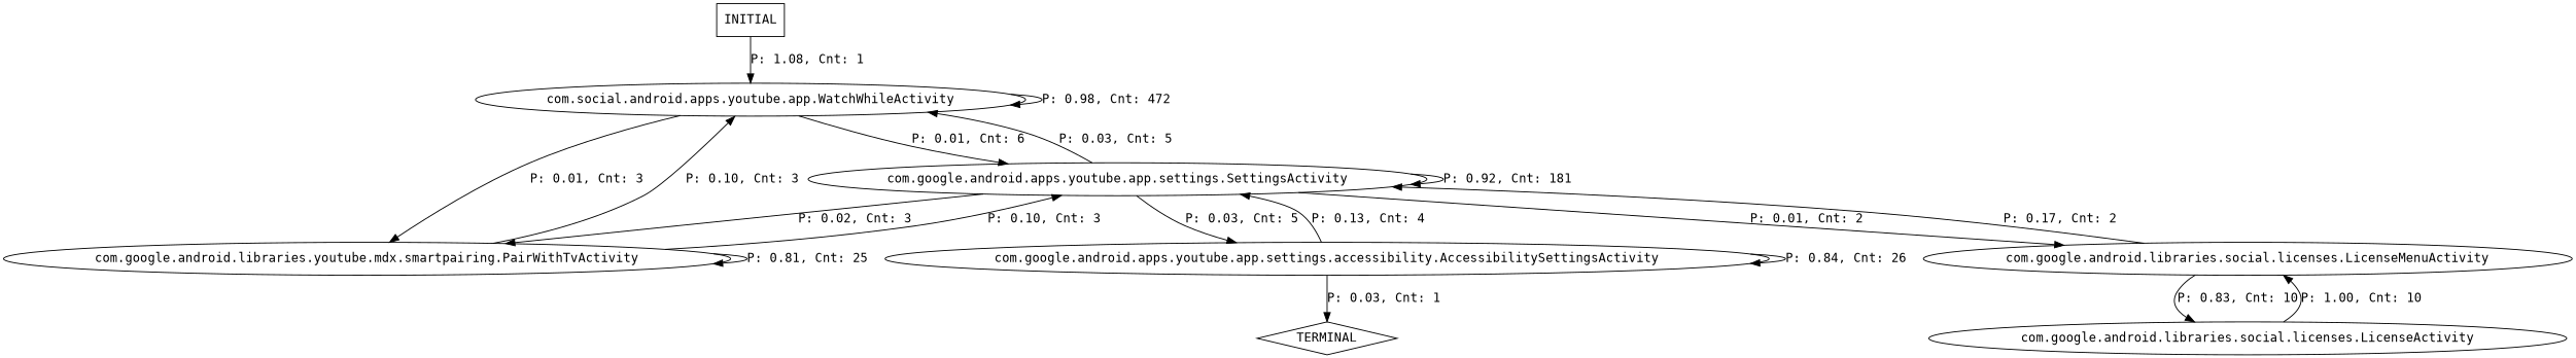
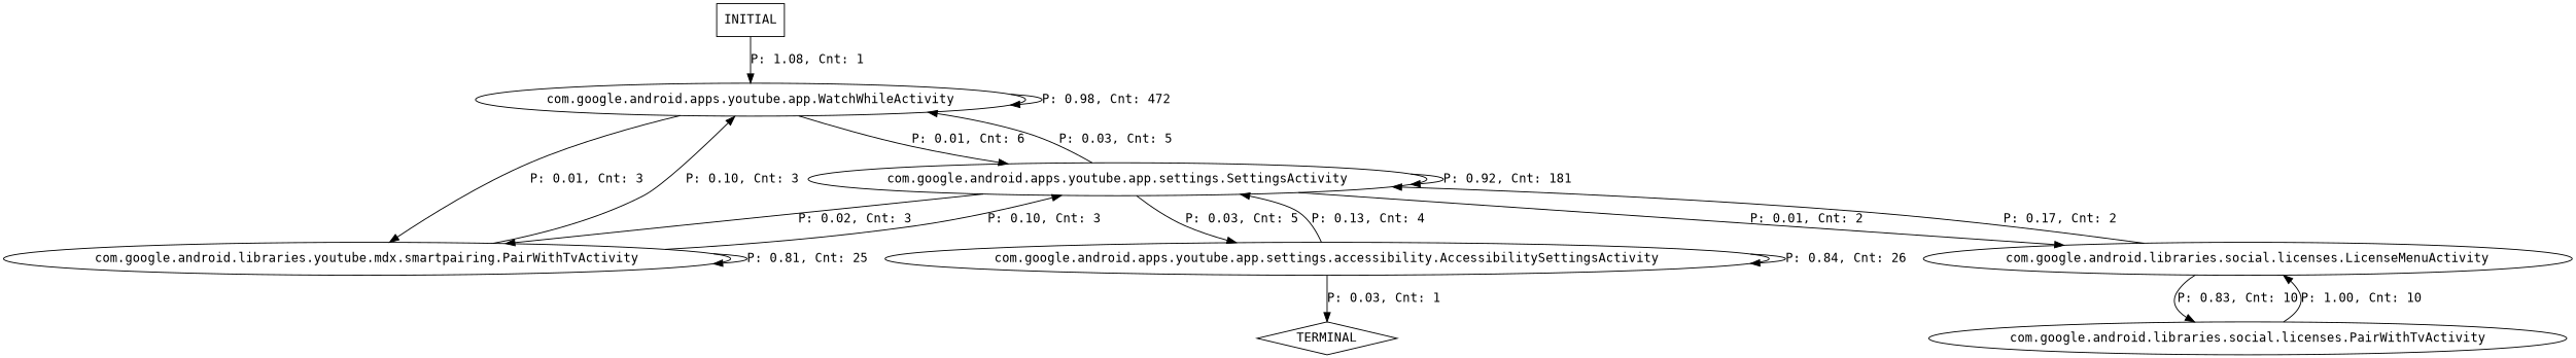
  digraph {
    fontname="DejaVu Sans Mono"
    node [fontname="DejaVu Sans Mono"]
    edge [fontname="DejaVu Sans Mono"]
-   n1 [label="com.social.android.apps.youtube.app.WatchWhileActivity"]
+   n1 [label="com.google.android.apps.youtube.app.WatchWhileActivity"]
    n2 [label="com.google.android.apps.youtube.app.settings.SettingsActivity"]
    n3 [label="com.google.android.libraries.youtube.mdx.smartpairing.PairWithTvActivity"]
    n4 [label="com.google.android.apps.youtube.app.settings.accessibility.AccessibilitySettingsActivity"]
    n5 [label="com.google.android.libraries.social.licenses.LicenseMenuActivity"]
    n6 [label=TERMINAL shape=diamond]
-   n7 [label="com.google.android.libraries.social.licenses.LicenseActivity"]
+   n7 [label="com.google.android.libraries.social.licenses.PairWithTvActivity"]
    n8 [label=INITIAL shape=box]
    n1 -> n1 [label="P: 0.98, Cnt: 472"]
    n1 -> n2 [label="P: 0.01, Cnt: 6"]
    n1 -> n3 [label="P: 0.01, Cnt: 3"]
    n2 -> n1 [label="P: 0.03, Cnt: 5"]
    n2 -> n2 [label="P: 0.92, Cnt: 181"]
    n2 -> n3 [label="P: 0.02, Cnt: 3"]
    n2 -> n4 [label="P: 0.03, Cnt: 5"]
    n2 -> n5 [label="P: 0.01, Cnt: 2"]
    n3 -> n1 [label="P: 0.10, Cnt: 3"]
    n3 -> n2 [label="P: 0.10, Cnt: 3"]
    n3 -> n3 [label="P: 0.81, Cnt: 25"]
    n4 -> n2 [label="P: 0.13, Cnt: 4"]
    n4 -> n4 [label="P: 0.84, Cnt: 26"]
    n4 -> n6 [label="P: 0.03, Cnt: 1"]
    n5 -> n2 [label="P: 0.17, Cnt: 2"]
    n5 -> n7 [label="P: 0.83, Cnt: 10"]
    n7 -> n5 [label="P: 1.00, Cnt: 10"]
    n8 -> n1 [label="P: 1.08, Cnt: 1"]
  }
